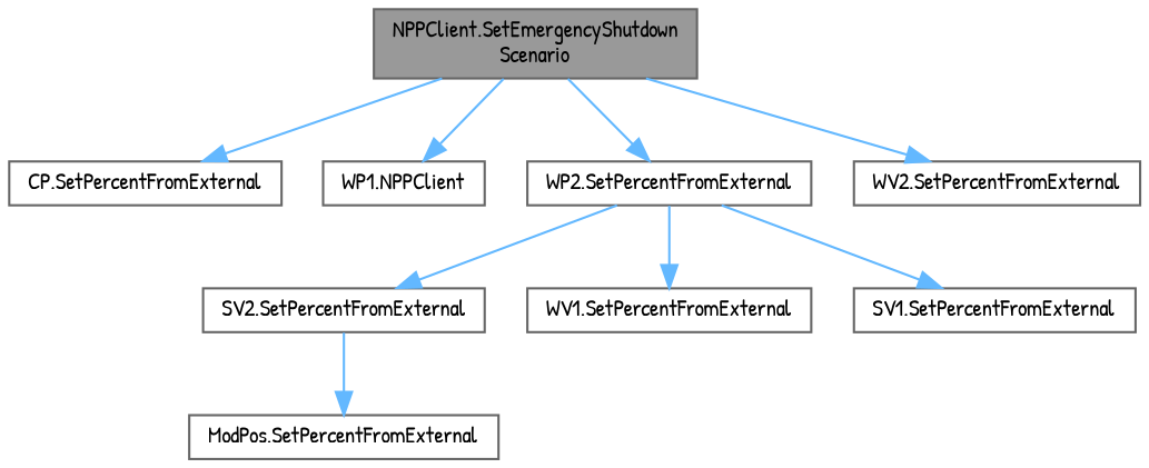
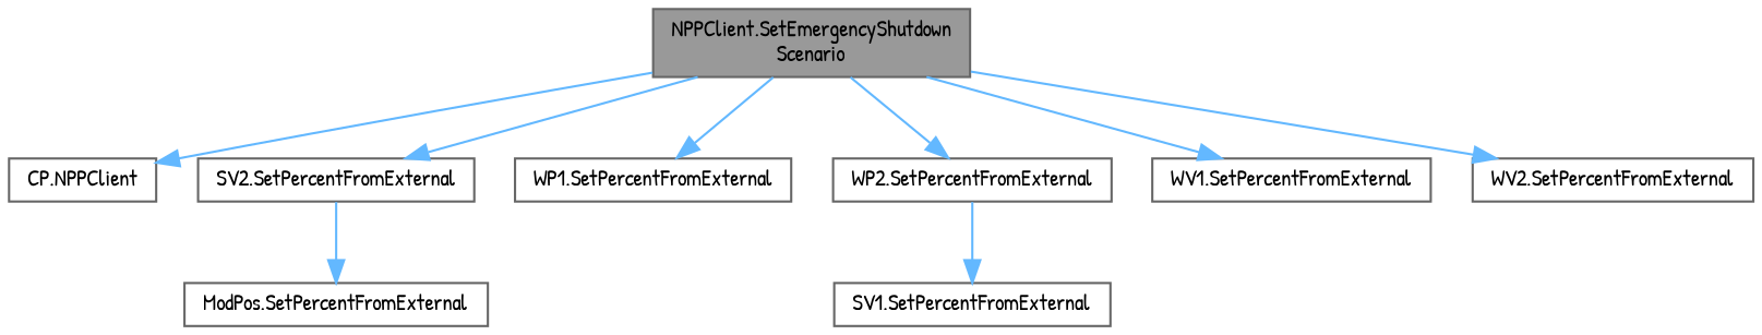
  digraph {
    fontname="Patrick Hand"
    rankdir=TB
    node [color=grey40 fillcolor=white fontname="Patrick Hand" fontsize=10 shape=box style=filled]
    edge [color=steelblue1 fontname="Patrick Hand" fontsize=10 labelfontname=Helvetica labelfontsize=10 style=solid]
    n1 [color=gray40 fillcolor=grey60 fontcolor=black height=0.2 label="NPPClient.SetEmergencyShutdown\lScenario" width=0.4]
-   n2 [height=0.2 label="CP.SetPercentFromExternal" width=0.4]
+   n2 [height=0.2 label="CP.NPPClient" width=0.4]
    n3 [height=0.2 label="SV2.SetPercentFromExternal" width=0.4]
-   n4 [height=0.2 label="WP1.NPPClient" width=0.4]
+   n4 [height=0.2 label="WP1.SetPercentFromExternal" width=0.4]
    n5 [height=0.2 label="WP2.SetPercentFromExternal" width=0.4]
    n6 [height=0.2 label="WV1.SetPercentFromExternal" width=0.4]
    n7 [height=0.2 label="WV2.SetPercentFromExternal" width=0.4]
    n8 [height=0.2 label="ModPos.SetPercentFromExternal" width=0.4]
    n9 [height=0.2 label="SV1.SetPercentFromExternal" width=0.4]
    n1 -> n2
-   n5 -> n3
+   n1 -> n3
    n1 -> n4
    n1 -> n5
-   n5 -> n6
+   n1 -> n6
    n1 -> n7
    n3 -> n8
    n5 -> n9
  }
